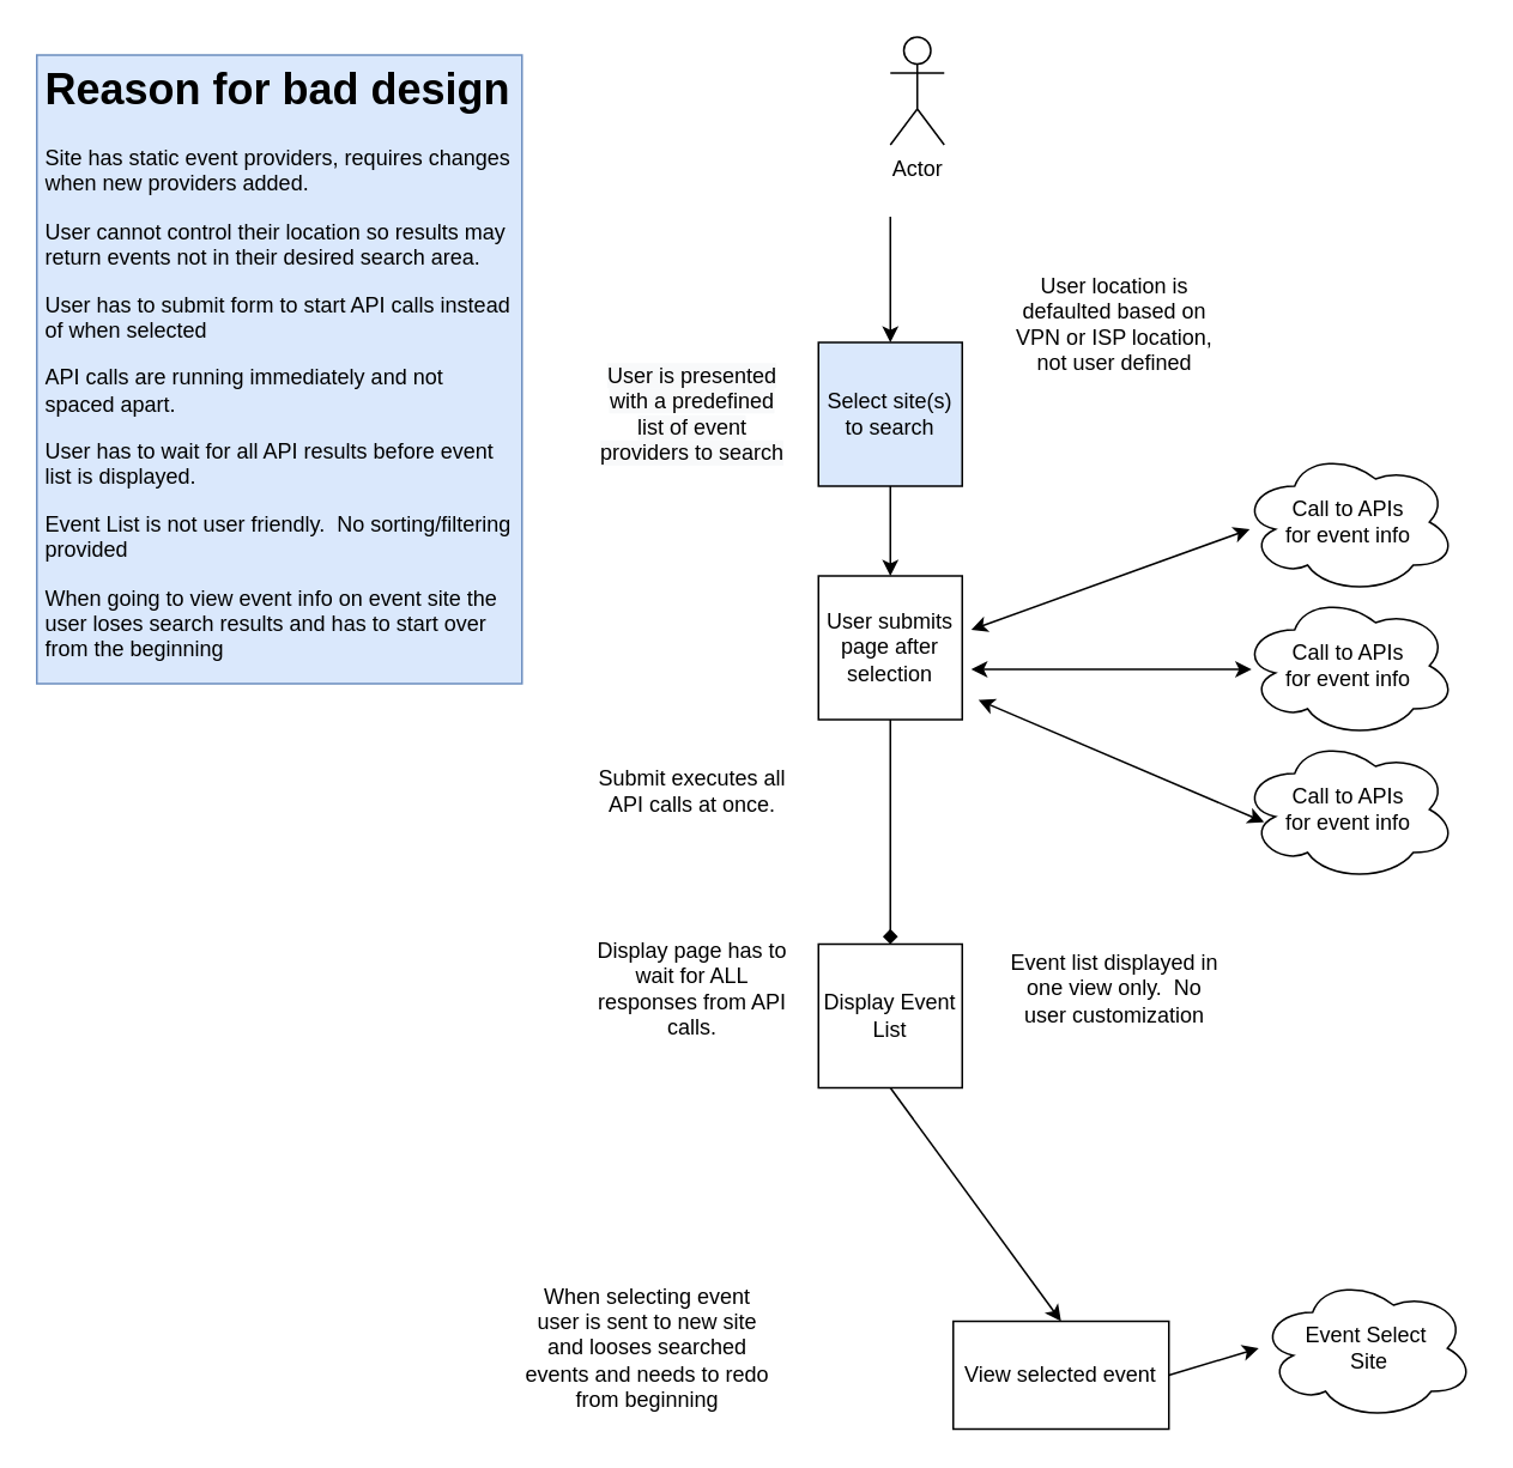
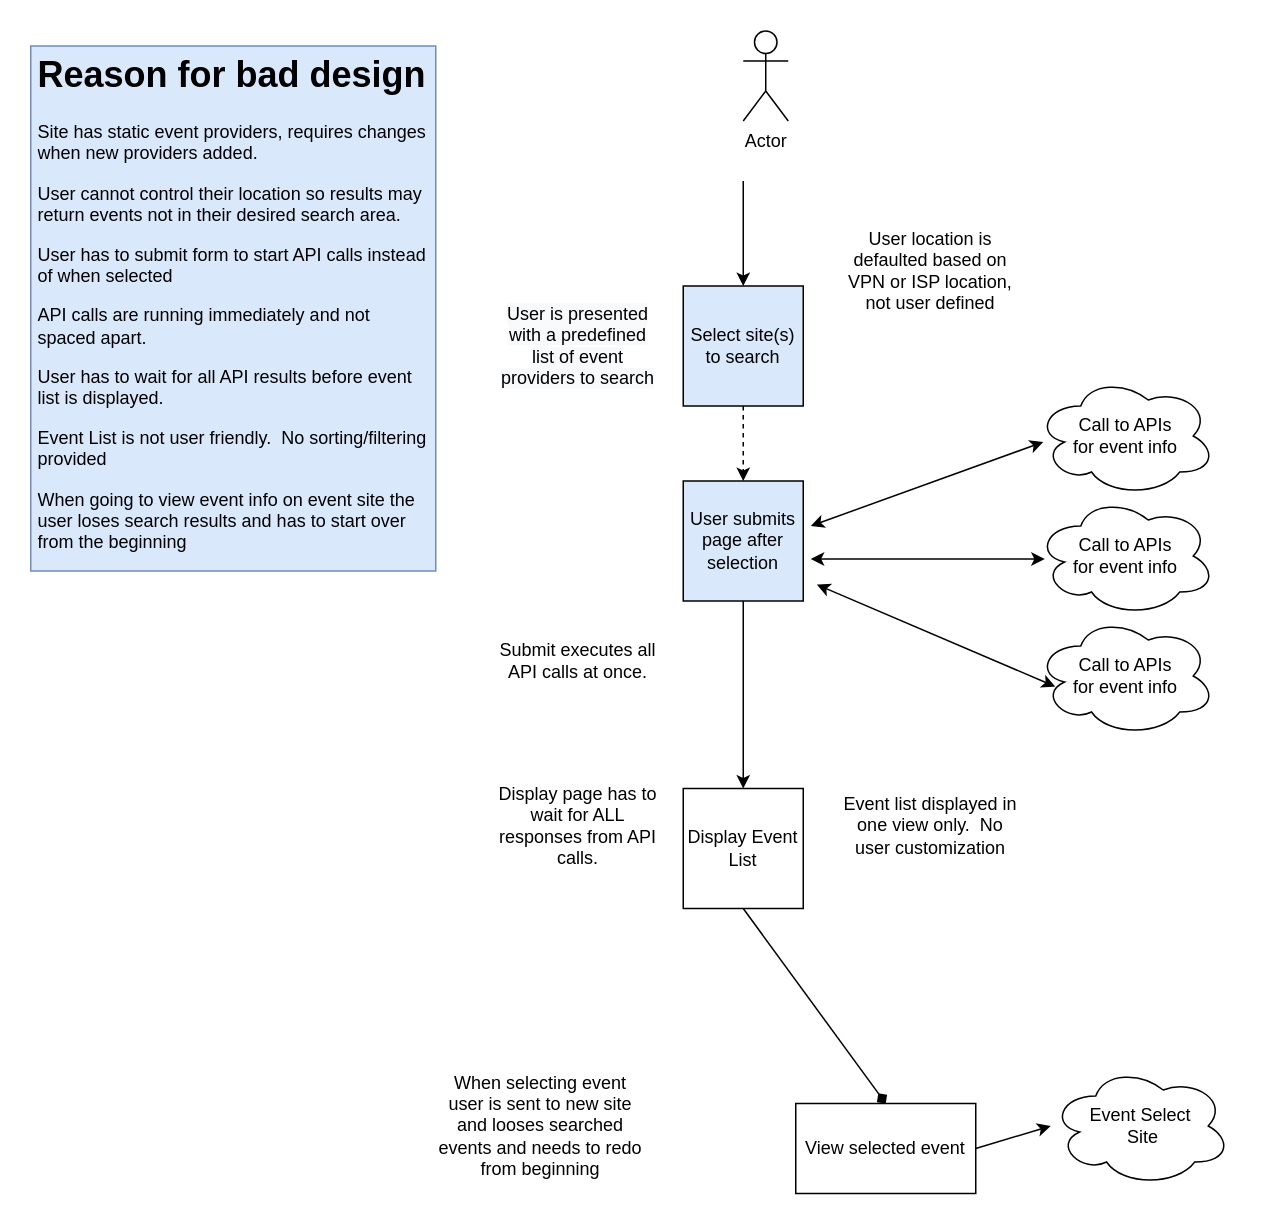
  <mxCell id="0" />
  <mxCell id="1" parent="0" />
  <mxCell id="2" value="Actor" style="shape=umlActor;verticalLabelPosition=bottom;verticalAlign=top;html=1;outlineConnect=0;" parent="1" vertex="1"><mxGeometry x="495" y="20" width="30" height="60" as="geometry" /></mxCell>
  <mxCell id="3" value="View selected event" style="rounded=0;whiteSpace=wrap;html=1;" parent="1" vertex="1"><mxGeometry x="530" y="735" width="120" height="60" as="geometry" /></mxCell>
  <mxCell id="4" value="Call to APIs &lt;br&gt;for event info" style="ellipse;shape=cloud;whiteSpace=wrap;html=1;" parent="1" vertex="1"><mxGeometry x="690" y="330" width="120" height="80" as="geometry" /></mxCell>
  <mxCell id="5" value="Call to APIs &lt;br&gt;for event info" style="ellipse;shape=cloud;whiteSpace=wrap;html=1;" parent="1" vertex="1"><mxGeometry x="690" y="250" width="120" height="80" as="geometry" /></mxCell>
  <mxCell id="6" value="Call to APIs &lt;br&gt;for event info" style="ellipse;shape=cloud;whiteSpace=wrap;html=1;" parent="1" vertex="1"><mxGeometry x="690" y="410" width="120" height="80" as="geometry" /></mxCell>
  <mxCell id="7" value="Display Event&lt;br&gt;List" style="whiteSpace=wrap;html=1;aspect=fixed;" parent="1" vertex="1"><mxGeometry x="455" y="525" width="80" height="80" as="geometry" /></mxCell>
- <mxCell id="8" value="" style="endArrow=classic;html=1;exitX=0.5;exitY=1;exitDx=0;exitDy=0;entryX=0.5;entryY=0;entryDx=0;entryDy=0;" parent="1" source="7" target="3" edge="1"><mxGeometry width="50" height="50" relative="1" as="geometry"><mxPoint x="560" y="760" as="sourcePoint" /><mxPoint x="495" y="660" as="targetPoint" /></mxGeometry></mxCell>
+ <mxCell id="8" value="" style="endArrow=diamond;html=1;exitX=0.5;exitY=1;exitDx=0;exitDy=0;entryX=0.5;entryY=0;entryDx=0;entryDy=0;" parent="1" source="7" target="3" edge="1"><mxGeometry width="50" height="50" relative="1" as="geometry"><mxPoint x="560" y="760" as="sourcePoint" /><mxPoint x="495" y="660" as="targetPoint" /></mxGeometry></mxCell>
  <mxCell id="9" value="&#10;&#10;&lt;span style=&quot;color: rgb(0, 0, 0); font-family: helvetica; font-size: 12px; font-style: normal; font-weight: 400; letter-spacing: normal; text-align: center; text-indent: 0px; text-transform: none; word-spacing: 0px; background-color: rgb(248, 249, 250); display: inline; float: none;&quot;&gt;User is presented with a predefined list of event providers to search&lt;/span&gt;&#10;&#10;" style="text;html=1;strokeColor=none;fillColor=none;align=center;verticalAlign=middle;whiteSpace=wrap;rounded=0;" parent="1" vertex="1"><mxGeometry x="330" y="200" width="110" height="60" as="geometry" /></mxCell>
  <mxCell id="10" value="&lt;span&gt;Select site(s) to search&lt;/span&gt;" style="whiteSpace=wrap;html=1;aspect=fixed;fillColor=#dae8fc;" parent="1" vertex="1"><mxGeometry x="455" y="190" width="80" height="80" as="geometry" /></mxCell>
- <mxCell id="11" value="User submits page after selection" style="whiteSpace=wrap;html=1;aspect=fixed;" parent="1" vertex="1"><mxGeometry x="455" y="320" width="80" height="80" as="geometry" /></mxCell>
+ <mxCell id="11" value="User submits page after selection" style="whiteSpace=wrap;html=1;aspect=fixed;fillColor=#dae8fc;" parent="1" vertex="1"><mxGeometry x="455" y="320" width="80" height="80" as="geometry" /></mxCell>
  <mxCell id="12" value="" style="endArrow=classic;startArrow=classic;html=1;entryX=0.042;entryY=0.55;entryDx=0;entryDy=0;entryPerimeter=0;" parent="1" edge="1"><mxGeometry width="50" height="50" relative="1" as="geometry"><mxPoint x="540" y="350" as="sourcePoint" /><mxPoint x="695.04" y="294" as="targetPoint" /></mxGeometry></mxCell>
  <mxCell id="13" value="" style="endArrow=classic;startArrow=classic;html=1;entryX=0.05;entryY=0.525;entryDx=0;entryDy=0;entryPerimeter=0;" parent="1" target="4" edge="1"><mxGeometry width="50" height="50" relative="1" as="geometry"><mxPoint x="540" y="372" as="sourcePoint" /><mxPoint x="570" y="440" as="targetPoint" /></mxGeometry></mxCell>
  <mxCell id="14" value="" style="endArrow=classic;startArrow=classic;html=1;entryX=0.108;entryY=0.588;entryDx=0;entryDy=0;entryPerimeter=0;exitX=1.113;exitY=0.863;exitDx=0;exitDy=0;exitPerimeter=0;" parent="1" source="11" target="6" edge="1"><mxGeometry width="50" height="50" relative="1" as="geometry"><mxPoint x="500" y="460" as="sourcePoint" /><mxPoint x="550" y="410" as="targetPoint" /></mxGeometry></mxCell>
  <mxCell id="15" value="Submit executes all API calls at once." style="text;html=1;strokeColor=none;fillColor=none;align=center;verticalAlign=middle;whiteSpace=wrap;rounded=0;" parent="1" vertex="1"><mxGeometry x="330" y="415" width="110" height="50" as="geometry" /></mxCell>
  <mxCell id="16" value="Display page has to wait for ALL responses from API calls." style="text;html=1;strokeColor=none;fillColor=none;align=center;verticalAlign=middle;whiteSpace=wrap;rounded=0;" parent="1" vertex="1"><mxGeometry x="330" y="525" width="110" height="50" as="geometry" /></mxCell>
- <mxCell id="17" value="" style="endArrow=diamond;html=1;exitX=0.5;exitY=1;exitDx=0;exitDy=0;entryX=0.5;entryY=0;entryDx=0;entryDy=0;" parent="1" source="11" target="7" edge="1"><mxGeometry width="50" height="50" relative="1" as="geometry"><mxPoint x="480" y="490" as="sourcePoint" /><mxPoint x="530" y="440" as="targetPoint" /></mxGeometry></mxCell>
+ <mxCell id="17" value="" style="endArrow=classic;html=1;exitX=0.5;exitY=1;exitDx=0;exitDy=0;entryX=0.5;entryY=0;entryDx=0;entryDy=0;" parent="1" source="11" target="7" edge="1"><mxGeometry width="50" height="50" relative="1" as="geometry"><mxPoint x="480" y="490" as="sourcePoint" /><mxPoint x="530" y="440" as="targetPoint" /></mxGeometry></mxCell>
  <mxCell id="18" value="User location is defaulted based on VPN or ISP location, not user defined" style="text;html=1;strokeColor=none;fillColor=none;align=center;verticalAlign=middle;whiteSpace=wrap;rounded=0;" parent="1" vertex="1"><mxGeometry x="560" y="150" width="120" height="60" as="geometry" /></mxCell>
  <mxCell id="19" value="Event list displayed in one view only.&amp;nbsp; No user customization" style="text;html=1;strokeColor=none;fillColor=none;align=center;verticalAlign=middle;whiteSpace=wrap;rounded=0;" parent="1" vertex="1"><mxGeometry x="560" y="520" width="120" height="60" as="geometry" /></mxCell>
  <mxCell id="20" value="" style="endArrow=classic;html=1;entryX=0.5;entryY=0;entryDx=0;entryDy=0;" parent="1" target="10" edge="1"><mxGeometry width="50" height="50" relative="1" as="geometry"><mxPoint x="495" y="120" as="sourcePoint" /><mxPoint x="340" y="80" as="targetPoint" /></mxGeometry></mxCell>
- <mxCell id="21" value="" style="endArrow=classic;html=1;exitX=0.5;exitY=1;exitDx=0;exitDy=0;entryX=0.5;entryY=0;entryDx=0;entryDy=0;" parent="1" source="10" target="11" edge="1"><mxGeometry width="50" height="50" relative="1" as="geometry"><mxPoint x="495" y="280" as="sourcePoint" /><mxPoint x="570" y="270" as="targetPoint" /></mxGeometry></mxCell>
+ <mxCell id="21" value="" style="endArrow=classic;html=1;exitX=0.5;exitY=1;exitDx=0;exitDy=0;entryX=0.5;entryY=0;entryDx=0;entryDy=0;dashed=1;" parent="1" source="10" target="11" edge="1"><mxGeometry width="50" height="50" relative="1" as="geometry"><mxPoint x="495" y="280" as="sourcePoint" /><mxPoint x="570" y="270" as="targetPoint" /></mxGeometry></mxCell>
  <mxCell id="22" value="When selecting event user is sent to new site and looses searched events and needs to redo from beginning" style="text;html=1;strokeColor=none;fillColor=none;align=center;verticalAlign=middle;whiteSpace=wrap;rounded=0;" parent="1" vertex="1"><mxGeometry x="290" y="710" width="140" height="80" as="geometry" /></mxCell>
  <mxCell id="23" value="Event Select&lt;br&gt;&amp;nbsp;Site" style="ellipse;shape=cloud;whiteSpace=wrap;html=1;" parent="1" vertex="1"><mxGeometry x="700" y="710" width="120" height="80" as="geometry" /></mxCell>
  <mxCell id="24" value="" style="endArrow=classic;html=1;exitX=1;exitY=0.5;exitDx=0;exitDy=0;" parent="1" source="3" edge="1"><mxGeometry width="50" height="50" relative="1" as="geometry"><mxPoint x="570" y="780" as="sourcePoint" /><mxPoint x="700" y="750" as="targetPoint" /></mxGeometry></mxCell>
  <mxCell id="25" style="edgeStyle=orthogonalEdgeStyle;rounded=0;orthogonalLoop=1;jettySize=auto;html=1;exitX=0.5;exitY=1;exitDx=0;exitDy=0;" parent="1" source="9" target="9" edge="1"><mxGeometry relative="1" as="geometry" /></mxCell>
  <mxCell id="26" value="&lt;h1&gt;Reason for bad design&lt;/h1&gt;&lt;p&gt;Site has static event providers, requires changes when new providers added.&lt;/p&gt;&lt;p&gt;&lt;span&gt;User cannot control their location so results may return events not in their desired search area.&lt;/span&gt;&lt;/p&gt;&lt;p&gt;&lt;span&gt;User has to submit form to start API calls instead of when selected&lt;/span&gt;&lt;br&gt;&lt;/p&gt;&lt;p&gt;&lt;span&gt;API calls are running immediately and not spaced apart.&amp;nbsp;&amp;nbsp;&lt;/span&gt;&lt;/p&gt;&lt;p&gt;User has to wait for all API results before event list is displayed.&lt;/p&gt;&lt;p&gt;Event List is not user friendly.&amp;nbsp; No sorting/filtering provided&lt;/p&gt;&lt;p&gt;When going to view event info on event site the user loses search results and has to start over from the beginning&lt;/p&gt;" style="text;html=1;strokeColor=#6c8ebf;fillColor=#dae8fc;spacing=5;spacingTop=-20;whiteSpace=wrap;overflow=hidden;rounded=0;shadow=0;" parent="1" vertex="1"><mxGeometry x="20" y="30" width="270" height="350" as="geometry" /></mxCell>
